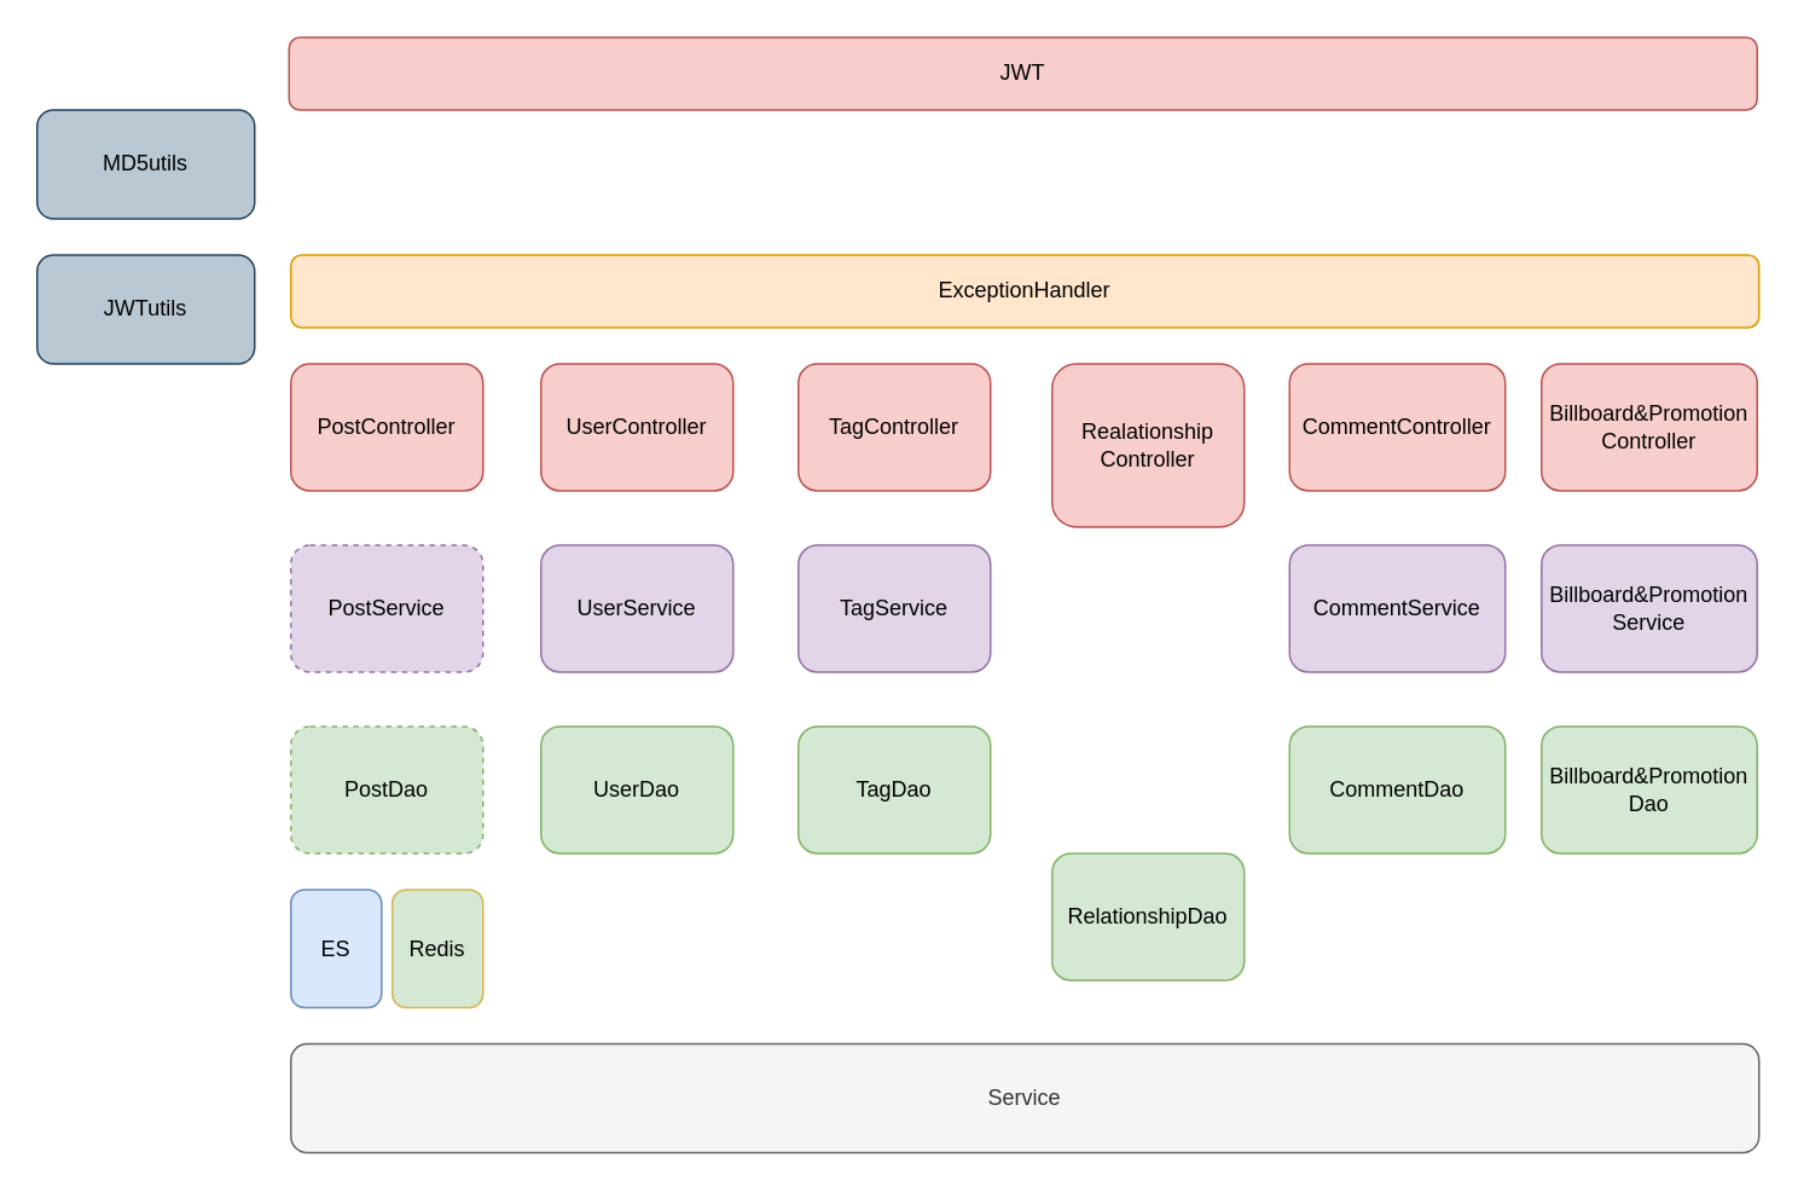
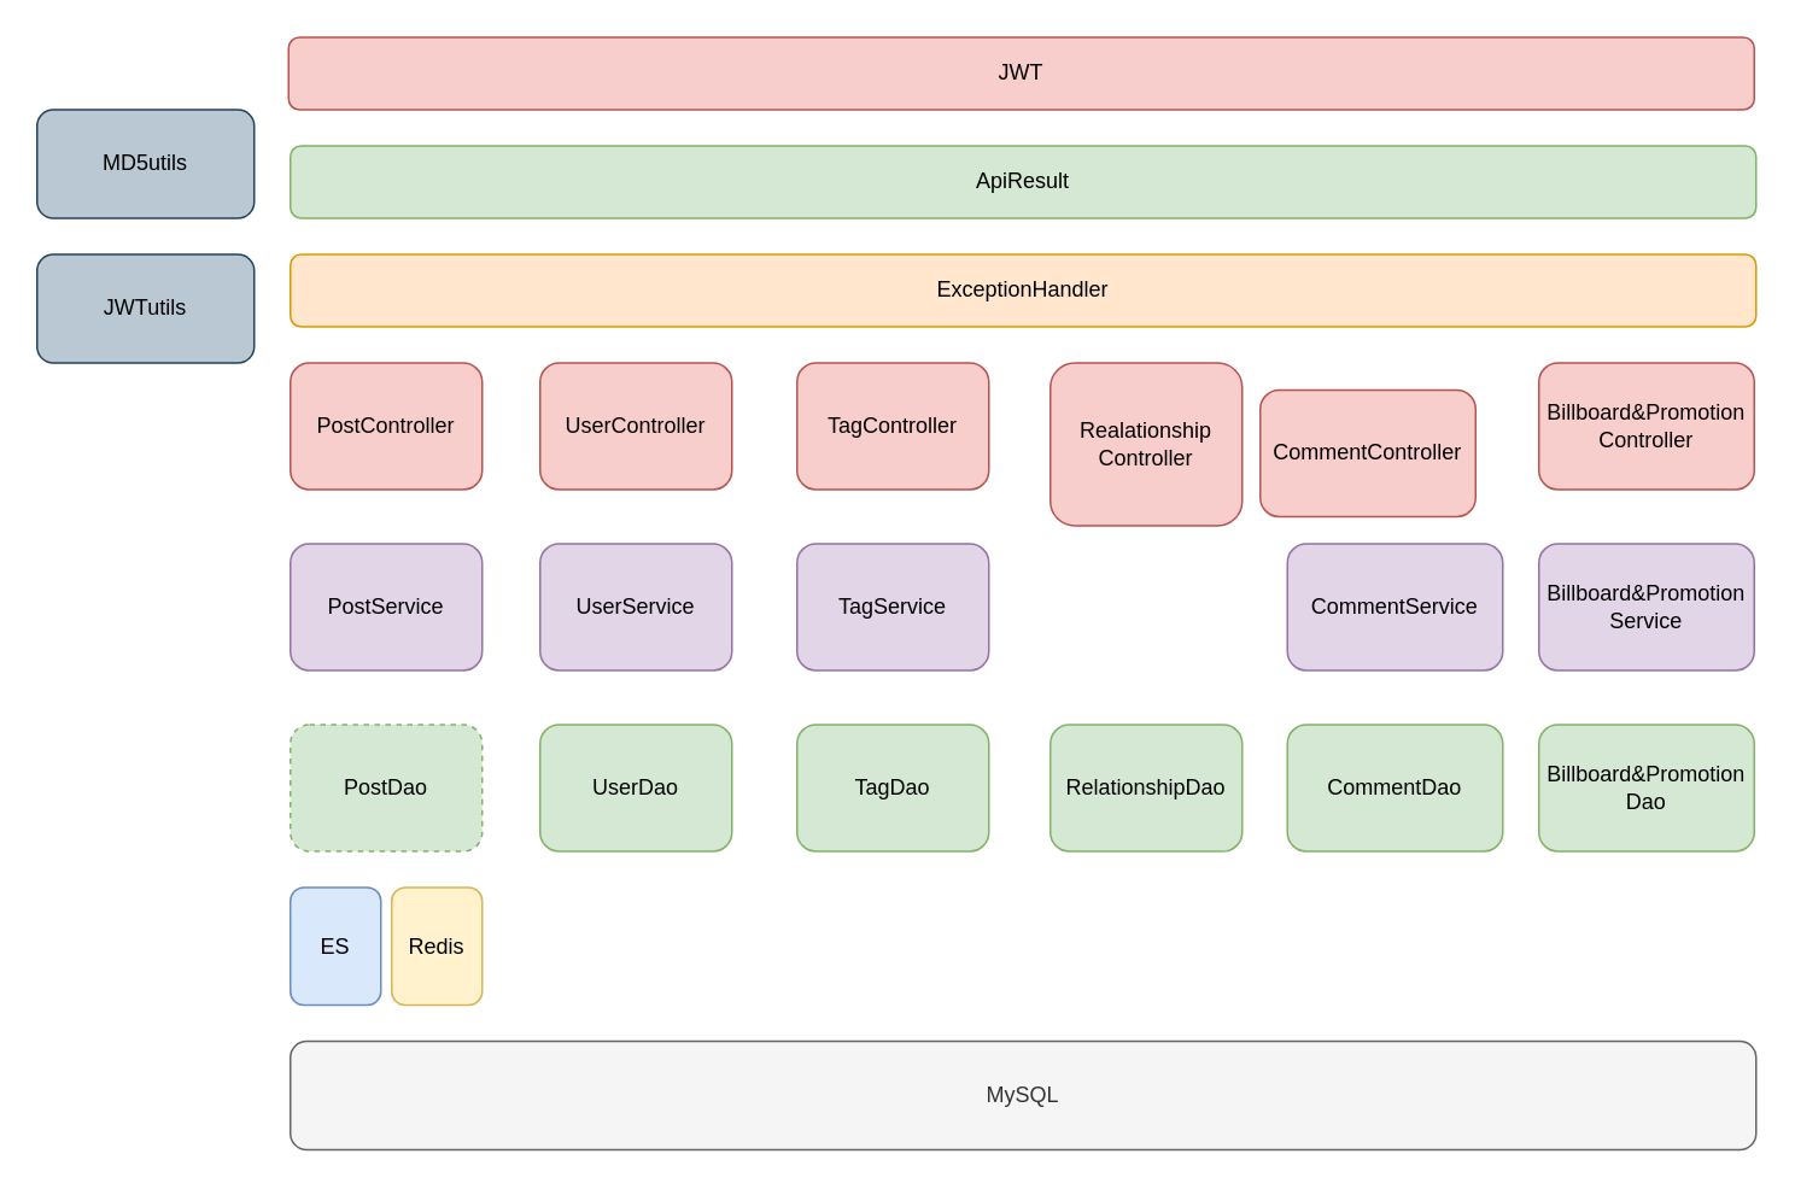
  <mxCell id="0" />
  <mxCell id="1" parent="0" />
  <mxCell id="2" value="PostController" style="rounded=1;whiteSpace=wrap;html=1;fillColor=#f8cecc;strokeColor=#b85450;" vertex="1" parent="1"><mxGeometry x="160" y="200" width="106" height="70" as="geometry" /></mxCell>
+ <mxCell id="3" value="ApiResult" style="rounded=1;whiteSpace=wrap;html=1;fillColor=#d5e8d4;strokeColor=#82b366;" vertex="1" parent="1"><mxGeometry x="160" y="80" width="810" height="40" as="geometry" /></mxCell>
  <mxCell id="4" value="UserController" style="rounded=1;whiteSpace=wrap;html=1;fillColor=#f8cecc;strokeColor=#b85450;" vertex="1" parent="1"><mxGeometry x="298" y="200" width="106" height="70" as="geometry" /></mxCell>
  <mxCell id="5" value="TagController" style="rounded=1;whiteSpace=wrap;html=1;fillColor=#f8cecc;strokeColor=#b85450;" vertex="1" parent="1"><mxGeometry x="440" y="200" width="106" height="70" as="geometry" /></mxCell>
  <mxCell id="6" value="&lt;span&gt;Realationship&lt;br&gt;Controller&lt;/span&gt;" style="rounded=1;whiteSpace=wrap;html=1;fillColor=#f8cecc;strokeColor=#b85450;" vertex="1" parent="1"><mxGeometry x="580" y="200" width="106" height="90" as="geometry" /></mxCell>
  <mxCell id="7" value="ExceptionHandler" style="rounded=1;whiteSpace=wrap;html=1;fillColor=#ffe6cc;strokeColor=#d79b00;" vertex="1" parent="1"><mxGeometry x="160" y="140" width="810" height="40" as="geometry" /></mxCell>
  <mxCell id="8" value="PostDao" style="rounded=1;whiteSpace=wrap;html=1;fillColor=#d5e8d4;strokeColor=#82b366;dashed=1;" vertex="1" parent="1"><mxGeometry x="160" y="400" width="106" height="70" as="geometry" /></mxCell>
  <mxCell id="9" value="UserDao" style="rounded=1;whiteSpace=wrap;html=1;fillColor=#d5e8d4;strokeColor=#82b366;" vertex="1" parent="1"><mxGeometry x="298" y="400" width="106" height="70" as="geometry" /></mxCell>
  <mxCell id="10" value="TagDao" style="rounded=1;whiteSpace=wrap;html=1;fillColor=#d5e8d4;strokeColor=#82b366;" vertex="1" parent="1"><mxGeometry x="440" y="400" width="106" height="70" as="geometry" /></mxCell>
- <mxCell id="11" value="RelationshipDao" style="rounded=1;whiteSpace=wrap;html=1;fillColor=#d5e8d4;strokeColor=#82b366;" vertex="1" parent="1"><mxGeometry x="580" y="470" width="106" height="70" as="geometry" /></mxCell>
- <mxCell id="12" value="&lt;span&gt;CommentController&lt;/span&gt;" style="rounded=1;whiteSpace=wrap;html=1;fillColor=#f8cecc;strokeColor=#b85450;" vertex="1" parent="1"><mxGeometry x="711" y="200" width="119" height="70" as="geometry" /></mxCell>
+ <mxCell id="11" value="RelationshipDao" style="rounded=1;whiteSpace=wrap;html=1;fillColor=#d5e8d4;strokeColor=#82b366;" vertex="1" parent="1"><mxGeometry x="580" y="400" width="106" height="70" as="geometry" /></mxCell>
+ <mxCell id="12" value="&lt;span&gt;CommentController&lt;/span&gt;" style="rounded=1;whiteSpace=wrap;html=1;fillColor=#f8cecc;strokeColor=#b85450;" vertex="1" parent="1"><mxGeometry x="696" y="215" width="119" height="70" as="geometry" /></mxCell>
  <mxCell id="13" value="CommentService" style="rounded=1;whiteSpace=wrap;html=1;fillColor=#e1d5e7;strokeColor=#9673a6;" vertex="1" parent="1"><mxGeometry x="711" y="300" width="119" height="70" as="geometry" /></mxCell>
  <mxCell id="14" value="&lt;span&gt;Billboard&amp;amp;Promotion&lt;br&gt;Controller&lt;/span&gt;" style="rounded=1;whiteSpace=wrap;html=1;fillColor=#f8cecc;strokeColor=#b85450;" vertex="1" parent="1"><mxGeometry x="850" y="200" width="119" height="70" as="geometry" /></mxCell>
  <mxCell id="15" value="Billboard&amp;amp;Promotion&lt;br&gt;Service" style="rounded=1;whiteSpace=wrap;html=1;fillColor=#e1d5e7;strokeColor=#9673a6;" vertex="1" parent="1"><mxGeometry x="850" y="300" width="119" height="70" as="geometry" /></mxCell>
- <mxCell id="16" value="PostService" style="rounded=1;whiteSpace=wrap;html=1;fillColor=#e1d5e7;strokeColor=#9673a6;dashed=1;" vertex="1" parent="1"><mxGeometry x="160" y="300" width="106" height="70" as="geometry" /></mxCell>
+ <mxCell id="16" value="PostService" style="rounded=1;whiteSpace=wrap;html=1;fillColor=#e1d5e7;strokeColor=#9673a6;" vertex="1" parent="1"><mxGeometry x="160" y="300" width="106" height="70" as="geometry" /></mxCell>
  <mxCell id="17" value="UserService" style="rounded=1;whiteSpace=wrap;html=1;fillColor=#e1d5e7;strokeColor=#9673a6;" vertex="1" parent="1"><mxGeometry x="298" y="300" width="106" height="70" as="geometry" /></mxCell>
  <mxCell id="18" value="TagService" style="rounded=1;whiteSpace=wrap;html=1;fillColor=#e1d5e7;strokeColor=#9673a6;" vertex="1" parent="1"><mxGeometry x="440" y="300" width="106" height="70" as="geometry" /></mxCell>
  <mxCell id="19" value="CommentDao" style="rounded=1;whiteSpace=wrap;html=1;fillColor=#d5e8d4;strokeColor=#82b366;" vertex="1" parent="1"><mxGeometry x="711" y="400" width="119" height="70" as="geometry" /></mxCell>
  <mxCell id="20" value="Billboard&amp;amp;Promotion&lt;br&gt;Dao" style="rounded=1;whiteSpace=wrap;html=1;fillColor=#d5e8d4;strokeColor=#82b366;" vertex="1" parent="1"><mxGeometry x="850" y="400" width="119" height="70" as="geometry" /></mxCell>
  <mxCell id="21" value="ES" style="rounded=1;whiteSpace=wrap;html=1;fillColor=#dae8fc;strokeColor=#6c8ebf;" vertex="1" parent="1"><mxGeometry x="160" y="490" width="50" height="65" as="geometry" /></mxCell>
- <mxCell id="22" value="Redis" style="rounded=1;whiteSpace=wrap;html=1;fillColor=#d5e8d4;strokeColor=#d6b656;" vertex="1" parent="1"><mxGeometry x="216" y="490" width="50" height="65" as="geometry" /></mxCell>
- <mxCell id="23" value="Service" style="rounded=1;whiteSpace=wrap;html=1;fillColor=#f5f5f5;fontColor=#333333;strokeColor=#666666;" vertex="1" parent="1"><mxGeometry x="160" y="575" width="810" height="60" as="geometry" /></mxCell>
+ <mxCell id="22" value="Redis" style="rounded=1;whiteSpace=wrap;html=1;fillColor=#fff2cc;strokeColor=#d6b656;" vertex="1" parent="1"><mxGeometry x="216" y="490" width="50" height="65" as="geometry" /></mxCell>
+ <mxCell id="23" value="MySQL" style="rounded=1;whiteSpace=wrap;html=1;fillColor=#f5f5f5;fontColor=#333333;strokeColor=#666666;" vertex="1" parent="1"><mxGeometry x="160" y="575" width="810" height="60" as="geometry" /></mxCell>
  <mxCell id="24" value="JWT" style="rounded=1;whiteSpace=wrap;html=1;fillColor=#f8cecc;strokeColor=#b85450;" vertex="1" parent="1"><mxGeometry x="159" y="20" width="810" height="40" as="geometry" /></mxCell>
  <mxCell id="25" value="MD5utils" style="rounded=1;whiteSpace=wrap;html=1;fillColor=#bac8d3;strokeColor=#23445d;" vertex="1" parent="1"><mxGeometry x="20" y="60" width="120" height="60" as="geometry" /></mxCell>
  <mxCell id="26" value="JWTutils" style="rounded=1;whiteSpace=wrap;html=1;fillColor=#bac8d3;strokeColor=#23445d;" vertex="1" parent="1"><mxGeometry x="20" y="140" width="120" height="60" as="geometry" /></mxCell>
